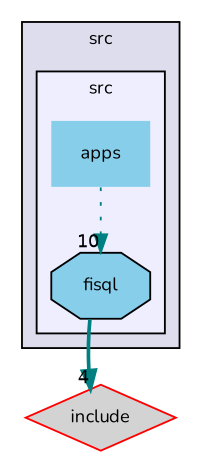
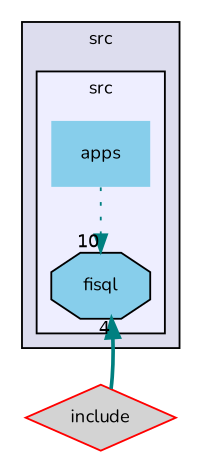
  digraph {
    compound=true
    fontname=Nunito
    node [fillcolor=skyblue fontname=Nunito fontsize=10 style=filled]
    edge [color=teal fontname=Nunito labeldistance=1.5 labelfontname=Helvetica labelfontsize=10]
    n1 [label=apps shape=plaintext]
    n2 [color=black label=fisql shape=octagon]
    n3 [color=red fillcolor=lightgrey label=include shape=diamond]
    subgraph cluster_1 {
      bgcolor="#ddddee"
      fontsize=10
      label=src
      pencolor=black
      subgraph cluster_2 {
        bgcolor="#eeeeff"
        fontsize=10
        label=src
        pencolor=black
        n1
        n2
      }
    }
    n1 -> n2 [headlabel=10 style=dotted]
-   n2 -> n3 [headlabel=4 style=bold]
+   n3 -> n2 [headlabel=4 style=bold]
  }
